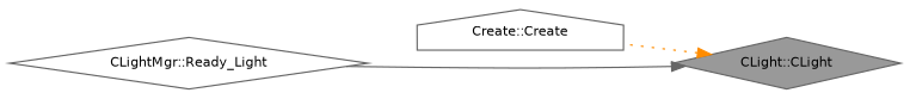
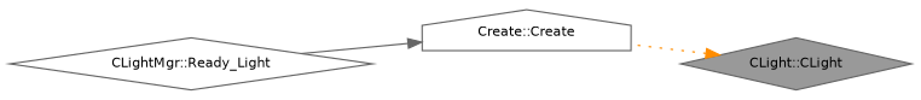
  digraph {
    fontname="DejaVu Sans"
    rankdir=RL
    node [color=grey40 fillcolor=white fontname="DejaVu Sans" fontsize=10 shape=diamond style=filled]
    edge [dir=back fontname="DejaVu Sans" fontsize=10 labelfontname=Helvetica labelfontsize=10]
    n1 [color=gray40 fillcolor=grey60 fontcolor=black height=0.2 label="CLight::CLight" width=0.4]
    n2 [height=0.2 label="Create::Create" shape=house width=0.4]
    n3 [height=0.2 label="CLightMgr::Ready_Light" width=0.4]
    n1 -> n2 [color=darkorange style=dotted]
-   n1 -> n3 [color=gray40 style=solid]
+   n2 -> n3 [color=gray40 style=solid]
  }
